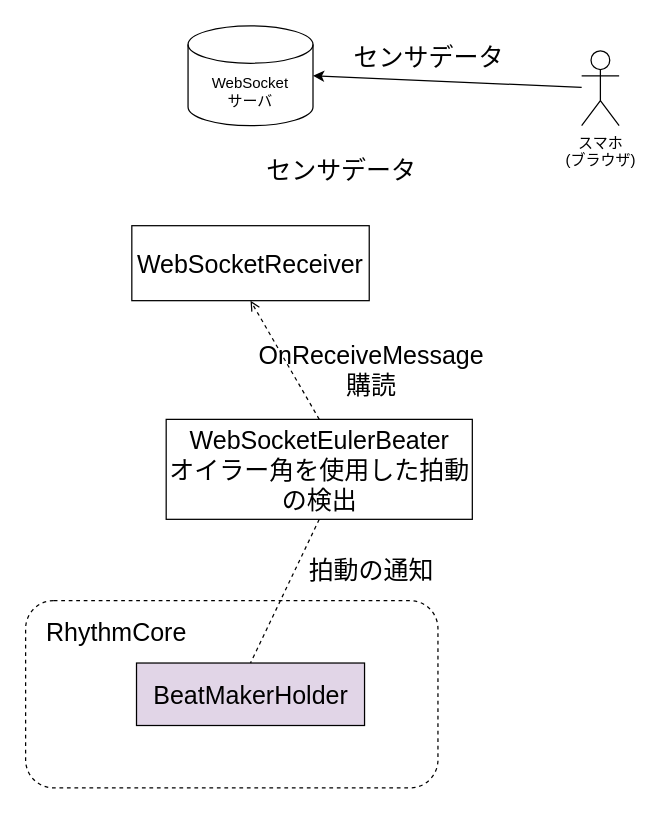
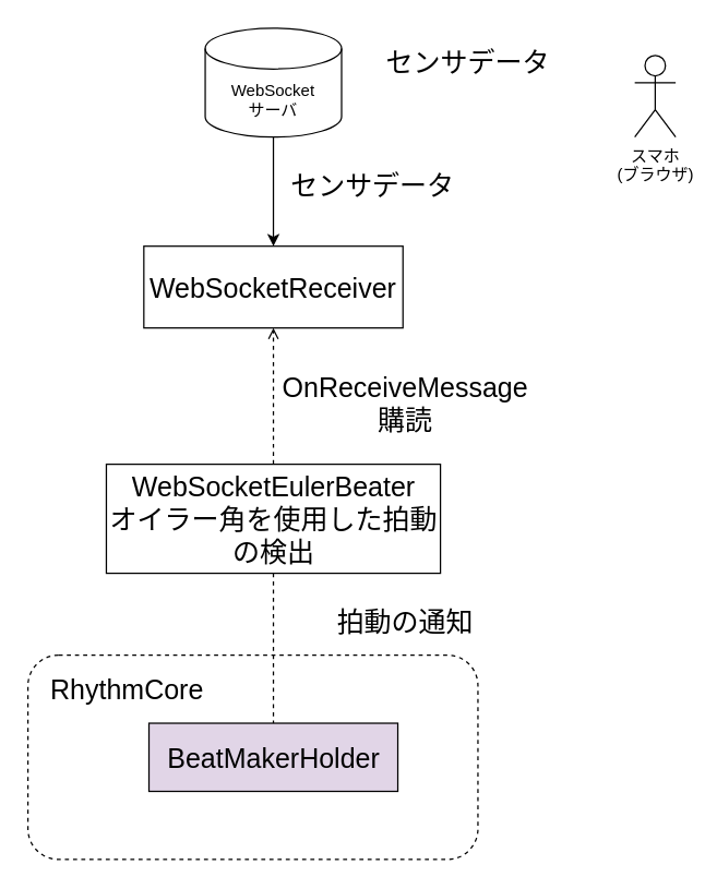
  <mxCell id="0" />
  <mxCell id="1" parent="0" />
  <mxCell id="2" value="" style="rounded=1;whiteSpace=wrap;html=1;fontSize=20;fillColor=none;dashed=1;" vertex="1" parent="1"><mxGeometry x="20" y="480" width="330" height="150" as="geometry" /></mxCell>
  <mxCell id="3" value="WebSocket&lt;br&gt;サーバ" style="shape=cylinder3;whiteSpace=wrap;html=1;boundedLbl=1;backgroundOutline=1;size=15;" vertex="1" parent="1"><mxGeometry x="150" y="20" width="100" height="80" as="geometry" /></mxCell>
  <mxCell id="4" value="スマホ&lt;br&gt;(ブラウザ)" style="shape=umlActor;verticalLabelPosition=bottom;verticalAlign=top;html=1;outlineConnect=0;" vertex="1" parent="1"><mxGeometry x="465" y="40" width="30" height="60" as="geometry" /></mxCell>
- <mxCell id="5" value="" style="endArrow=classic;html=1;rounded=0;entryX=1;entryY=0.5;entryDx=0;entryDy=0;entryPerimeter=0;" edge="1" parent="1" source="4" target="3"><mxGeometry width="50" height="50" relative="1" as="geometry"><mxPoint x="230" y="230" as="sourcePoint" /><mxPoint x="280" y="180" as="targetPoint" /></mxGeometry></mxCell>
  <mxCell id="6" value="&lt;font style=&quot;font-size: 20px;&quot;&gt;WebSocketReceiver&lt;/font&gt;" style="rounded=0;whiteSpace=wrap;html=1;" vertex="1" parent="1"><mxGeometry x="105" y="180" width="190" height="60" as="geometry" /></mxCell>
+ <mxCell id="7" value="" style="endArrow=classic;html=1;rounded=0;fontSize=20;exitX=0.5;exitY=1;exitDx=0;exitDy=0;exitPerimeter=0;entryX=0.5;entryY=0;entryDx=0;entryDy=0;" edge="1" parent="1" source="3" target="6"><mxGeometry width="50" height="50" relative="1" as="geometry"><mxPoint x="110" y="310" as="sourcePoint" /><mxPoint x="160" y="260" as="targetPoint" /></mxGeometry></mxCell>
  <mxCell id="8" value="センサデータ" style="text;html=1;strokeColor=none;fillColor=none;align=center;verticalAlign=middle;whiteSpace=wrap;rounded=0;fontSize=20;" vertex="1" parent="1"><mxGeometry x="270" y="30" width="146" height="30" as="geometry" /></mxCell>
  <mxCell id="9" value="センサデータ" style="text;html=1;strokeColor=none;fillColor=none;align=center;verticalAlign=middle;whiteSpace=wrap;rounded=0;fontSize=20;" vertex="1" parent="1"><mxGeometry x="200" y="120" width="146" height="30" as="geometry" /></mxCell>
- <mxCell id="10" value="&lt;font style=&quot;font-size: 20px;&quot;&gt;WebSocketEulerBeater&lt;br&gt;オイラー角を使用した拍動の検出&lt;br&gt;&lt;/font&gt;" style="rounded=0;whiteSpace=wrap;html=1;" vertex="1" parent="1"><mxGeometry x="132.5" y="335" width="245" height="80" as="geometry" /></mxCell>
+ <mxCell id="10" value="&lt;font style=&quot;font-size: 20px;&quot;&gt;WebSocketEulerBeater&lt;br&gt;オイラー角を使用した拍動の検出&lt;br&gt;&lt;/font&gt;" style="rounded=0;whiteSpace=wrap;html=1;" vertex="1" parent="1"><mxGeometry x="77.5" y="340" width="245" height="80" as="geometry" /></mxCell>
  <mxCell id="11" value="" style="endArrow=open;html=1;rounded=0;fontSize=20;exitX=0.5;exitY=0;exitDx=0;exitDy=0;entryX=0.5;entryY=1;entryDx=0;entryDy=0;dashed=1;endFill=0;" edge="1" parent="1" source="10" target="6"><mxGeometry width="50" height="50" relative="1" as="geometry"><mxPoint x="120" y="240" as="sourcePoint" /><mxPoint x="70" y="290" as="targetPoint" /></mxGeometry></mxCell>
  <mxCell id="12" value="OnReceiveMessage購読" style="text;html=1;strokeColor=none;fillColor=none;align=center;verticalAlign=middle;whiteSpace=wrap;rounded=0;fontSize=20;" vertex="1" parent="1"><mxGeometry x="224" y="280" width="146" height="30" as="geometry" /></mxCell>
  <mxCell id="13" value="&lt;font style=&quot;font-size: 20px;&quot;&gt;BeatMakerHolder&lt;br&gt;&lt;/font&gt;" style="rounded=0;whiteSpace=wrap;html=1;fillColor=#e1d5e7;" vertex="1" parent="1"><mxGeometry x="108.75" y="530" width="182.5" height="50" as="geometry" /></mxCell>
  <mxCell id="14" value="RhythmCore" style="text;html=1;strokeColor=none;fillColor=none;align=center;verticalAlign=middle;whiteSpace=wrap;rounded=0;fontSize=20;" vertex="1" parent="1"><mxGeometry x="20" y="490" width="146" height="30" as="geometry" /></mxCell>
  <mxCell id="15" value="" style="endArrow=none;html=1;rounded=0;fontSize=20;exitX=0.5;exitY=1;exitDx=0;exitDy=0;entryX=0.5;entryY=0;entryDx=0;entryDy=0;dashed=1;endFill=0;" edge="1" parent="1" source="10" target="13"><mxGeometry width="50" height="50" relative="1" as="geometry"><mxPoint x="210" y="350" as="sourcePoint" /><mxPoint x="210" y="250" as="targetPoint" /></mxGeometry></mxCell>
  <mxCell id="16" value="拍動の通知" style="text;html=1;strokeColor=none;fillColor=none;align=center;verticalAlign=middle;whiteSpace=wrap;rounded=0;fontSize=20;" vertex="1" parent="1"><mxGeometry x="224" y="440" width="146" height="30" as="geometry" /></mxCell>
